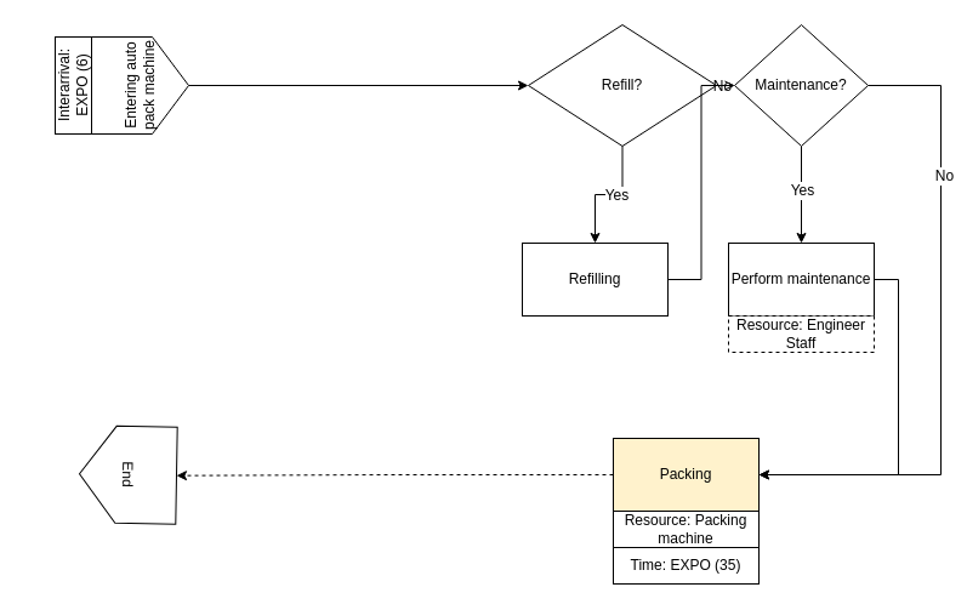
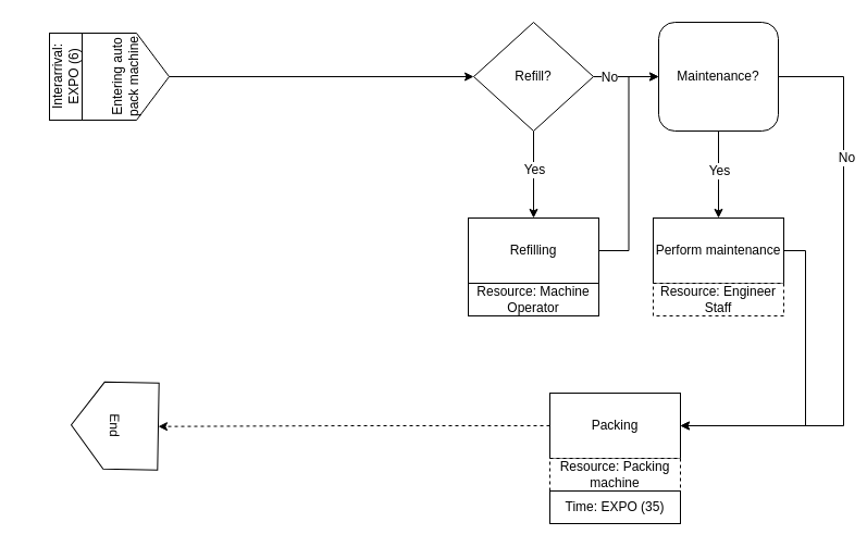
  <mxCell id="0" />
  <mxCell id="1" parent="0" />
  <mxCell id="2" style="edgeStyle=orthogonalEdgeStyle;rounded=0;orthogonalLoop=1;jettySize=auto;html=1;exitX=0.5;exitY=1;exitDx=0;exitDy=0;" parent="1" source="3" target="8" edge="1"><mxGeometry relative="1" as="geometry"><mxPoint x="255" y="70" as="targetPoint" /></mxGeometry></mxCell>
  <mxCell id="3" value="Entering auto pack machine" style="shape=offPageConnector;whiteSpace=wrap;html=1;rotation=-90;" parent="1" vertex="1"><mxGeometry x="75" y="30" width="80" height="80" as="geometry" /></mxCell>
  <mxCell id="4" style="edgeStyle=orthogonalEdgeStyle;rounded=0;orthogonalLoop=1;jettySize=auto;html=1;exitX=1;exitY=0.5;exitDx=0;exitDy=0;entryX=0;entryY=0.5;entryDx=0;entryDy=0;" parent="1" source="8" target="13" edge="1"><mxGeometry relative="1" as="geometry" /></mxCell>
  <mxCell id="5" value="No" style="text;html=1;resizable=0;points=[];align=center;verticalAlign=middle;labelBackgroundColor=#ffffff;" parent="4" vertex="1" connectable="0"><mxGeometry x="-0.533" relative="1" as="geometry"><mxPoint as="offset" /></mxGeometry></mxCell>
  <mxCell id="6" style="edgeStyle=orthogonalEdgeStyle;rounded=0;orthogonalLoop=1;jettySize=auto;html=1;exitX=0.5;exitY=1;exitDx=0;exitDy=0;entryX=0.5;entryY=0;entryDx=0;entryDy=0;" parent="1" source="8" target="15" edge="1"><mxGeometry relative="1" as="geometry" /></mxCell>
  <mxCell id="7" value="Yes" style="text;html=1;resizable=0;points=[];align=center;verticalAlign=middle;labelBackgroundColor=#ffffff;" parent="6" vertex="1" connectable="0"><mxGeometry x="-0.125" relative="1" as="geometry"><mxPoint as="offset" /></mxGeometry></mxCell>
- <mxCell id="8" value="Refill?" style="rhombus;whiteSpace=wrap;html=1;" parent="1" vertex="1"><mxGeometry x="435" y="20" width="155" height="100" as="geometry" /></mxCell>
+ <mxCell id="8" value="Refill?" style="rhombus;whiteSpace=wrap;html=1;" parent="1" vertex="1"><mxGeometry x="435" y="20" width="110" height="100" as="geometry" /></mxCell>
  <mxCell id="9" style="edgeStyle=orthogonalEdgeStyle;rounded=0;orthogonalLoop=1;jettySize=auto;html=1;exitX=0.5;exitY=1;exitDx=0;exitDy=0;" parent="1" source="13" target="18" edge="1"><mxGeometry relative="1" as="geometry" /></mxCell>
  <mxCell id="10" value="Yes" style="text;html=1;resizable=0;points=[];align=center;verticalAlign=middle;labelBackgroundColor=#ffffff;" parent="9" vertex="1" connectable="0"><mxGeometry x="-0.1" relative="1" as="geometry"><mxPoint as="offset" /></mxGeometry></mxCell>
  <mxCell id="11" style="edgeStyle=orthogonalEdgeStyle;rounded=0;orthogonalLoop=1;jettySize=auto;html=1;exitX=1;exitY=0.5;exitDx=0;exitDy=0;entryX=1;entryY=0.5;entryDx=0;entryDy=0;" parent="1" source="13" target="20" edge="1"><mxGeometry relative="1" as="geometry"><Array as="points"><mxPoint x="775" y="70" /><mxPoint x="775" y="391" /></Array></mxGeometry></mxCell>
  <mxCell id="12" value="No" style="text;html=1;resizable=0;points=[];align=center;verticalAlign=middle;labelBackgroundColor=#ffffff;" parent="11" vertex="1" connectable="0"><mxGeometry x="-0.495" y="2" relative="1" as="geometry"><mxPoint as="offset" /></mxGeometry></mxCell>
- <mxCell id="13" value="Maintenance?" style="rhombus;whiteSpace=wrap;html=1;" parent="1" vertex="1"><mxGeometry x="605" y="20" width="110" height="100" as="geometry" /></mxCell>
- <mxCell id="14" style="edgeStyle=orthogonalEdgeStyle;rounded=0;orthogonalLoop=1;jettySize=auto;html=1;exitX=1;exitY=0.5;exitDx=0;exitDy=0;entryX=0;entryY=0.5;entryDx=0;entryDy=0;endArrow=open;" parent="1" source="15" target="13" edge="1"><mxGeometry relative="1" as="geometry" /></mxCell>
+ <mxCell id="13" value="Maintenance?" style="whiteSpace=wrap;html=1;rounded=1;" parent="1" vertex="1"><mxGeometry x="605" y="20" width="110" height="100" as="geometry" /></mxCell>
+ <mxCell id="14" style="edgeStyle=orthogonalEdgeStyle;rounded=0;orthogonalLoop=1;jettySize=auto;html=1;exitX=1;exitY=0.5;exitDx=0;exitDy=0;entryX=0;entryY=0.5;entryDx=0;entryDy=0;" parent="1" source="15" target="13" edge="1"><mxGeometry relative="1" as="geometry" /></mxCell>
  <mxCell id="15" value="Refilling" style="rounded=0;whiteSpace=wrap;html=1;" parent="1" vertex="1"><mxGeometry x="430" y="200" width="120" height="60" as="geometry" /></mxCell>
  <mxCell id="16" value="End" style="shape=offPageConnector;whiteSpace=wrap;html=1;rotation=91;" parent="1" vertex="1"><mxGeometry x="65" y="351" width="80" height="80" as="geometry" /></mxCell>
  <mxCell id="17" style="edgeStyle=orthogonalEdgeStyle;rounded=0;orthogonalLoop=1;jettySize=auto;html=1;exitX=1;exitY=0.5;exitDx=0;exitDy=0;entryX=1;entryY=0.5;entryDx=0;entryDy=0;" parent="1" source="18" target="20" edge="1"><mxGeometry relative="1" as="geometry" /></mxCell>
  <mxCell id="18" value="Perform maintenance" style="rounded=0;whiteSpace=wrap;html=1;" parent="1" vertex="1"><mxGeometry x="600" y="200" width="120" height="60" as="geometry" /></mxCell>
  <mxCell id="19" style="edgeStyle=orthogonalEdgeStyle;rounded=0;orthogonalLoop=1;jettySize=auto;html=1;exitX=0;exitY=0.5;exitDx=0;exitDy=0;entryX=0.5;entryY=0;entryDx=0;entryDy=0;dashed=1;" parent="1" source="20" target="16" edge="1"><mxGeometry relative="1" as="geometry"><mxPoint x="390" y="391" as="targetPoint" /></mxGeometry></mxCell>
- <mxCell id="20" value="Packing" style="rounded=0;whiteSpace=wrap;html=1;fillColor=#fff2cc;" parent="1" vertex="1"><mxGeometry x="505" y="361" width="120" height="60" as="geometry" /></mxCell>
+ <mxCell id="20" value="Packing" style="rounded=0;whiteSpace=wrap;html=1;" parent="1" vertex="1"><mxGeometry x="505" y="361" width="120" height="60" as="geometry" /></mxCell>
+ <mxCell id="21" value="Resource: Machine Operator" style="rounded=0;whiteSpace=wrap;html=1;" parent="1" vertex="1"><mxGeometry x="430" y="260" width="120" height="30" as="geometry" /></mxCell>
  <mxCell id="22" value="Resource: Engineer Staff" style="rounded=0;whiteSpace=wrap;html=1;dashed=1;" parent="1" vertex="1"><mxGeometry x="600" y="260" width="120" height="30" as="geometry" /></mxCell>
- <mxCell id="23" value="Resource: Packing machine" style="rounded=0;whiteSpace=wrap;html=1;" parent="1" vertex="1"><mxGeometry x="505" y="421" width="120" height="30" as="geometry" /></mxCell>
+ <mxCell id="23" value="Resource: Packing machine" style="rounded=0;whiteSpace=wrap;html=1;dashed=1;" parent="1" vertex="1"><mxGeometry x="505" y="421" width="120" height="30" as="geometry" /></mxCell>
  <mxCell id="24" value="Time: EXPO (35)" style="rounded=0;whiteSpace=wrap;html=1;" parent="1" vertex="1"><mxGeometry x="505" y="451" width="120" height="30" as="geometry" /></mxCell>
  <mxCell id="25" value="Interarrival: EXPO (6)" style="rounded=0;whiteSpace=wrap;html=1;rotation=-90;" parent="1" vertex="1"><mxGeometry x="20" y="55" width="80" height="30" as="geometry" /></mxCell>
